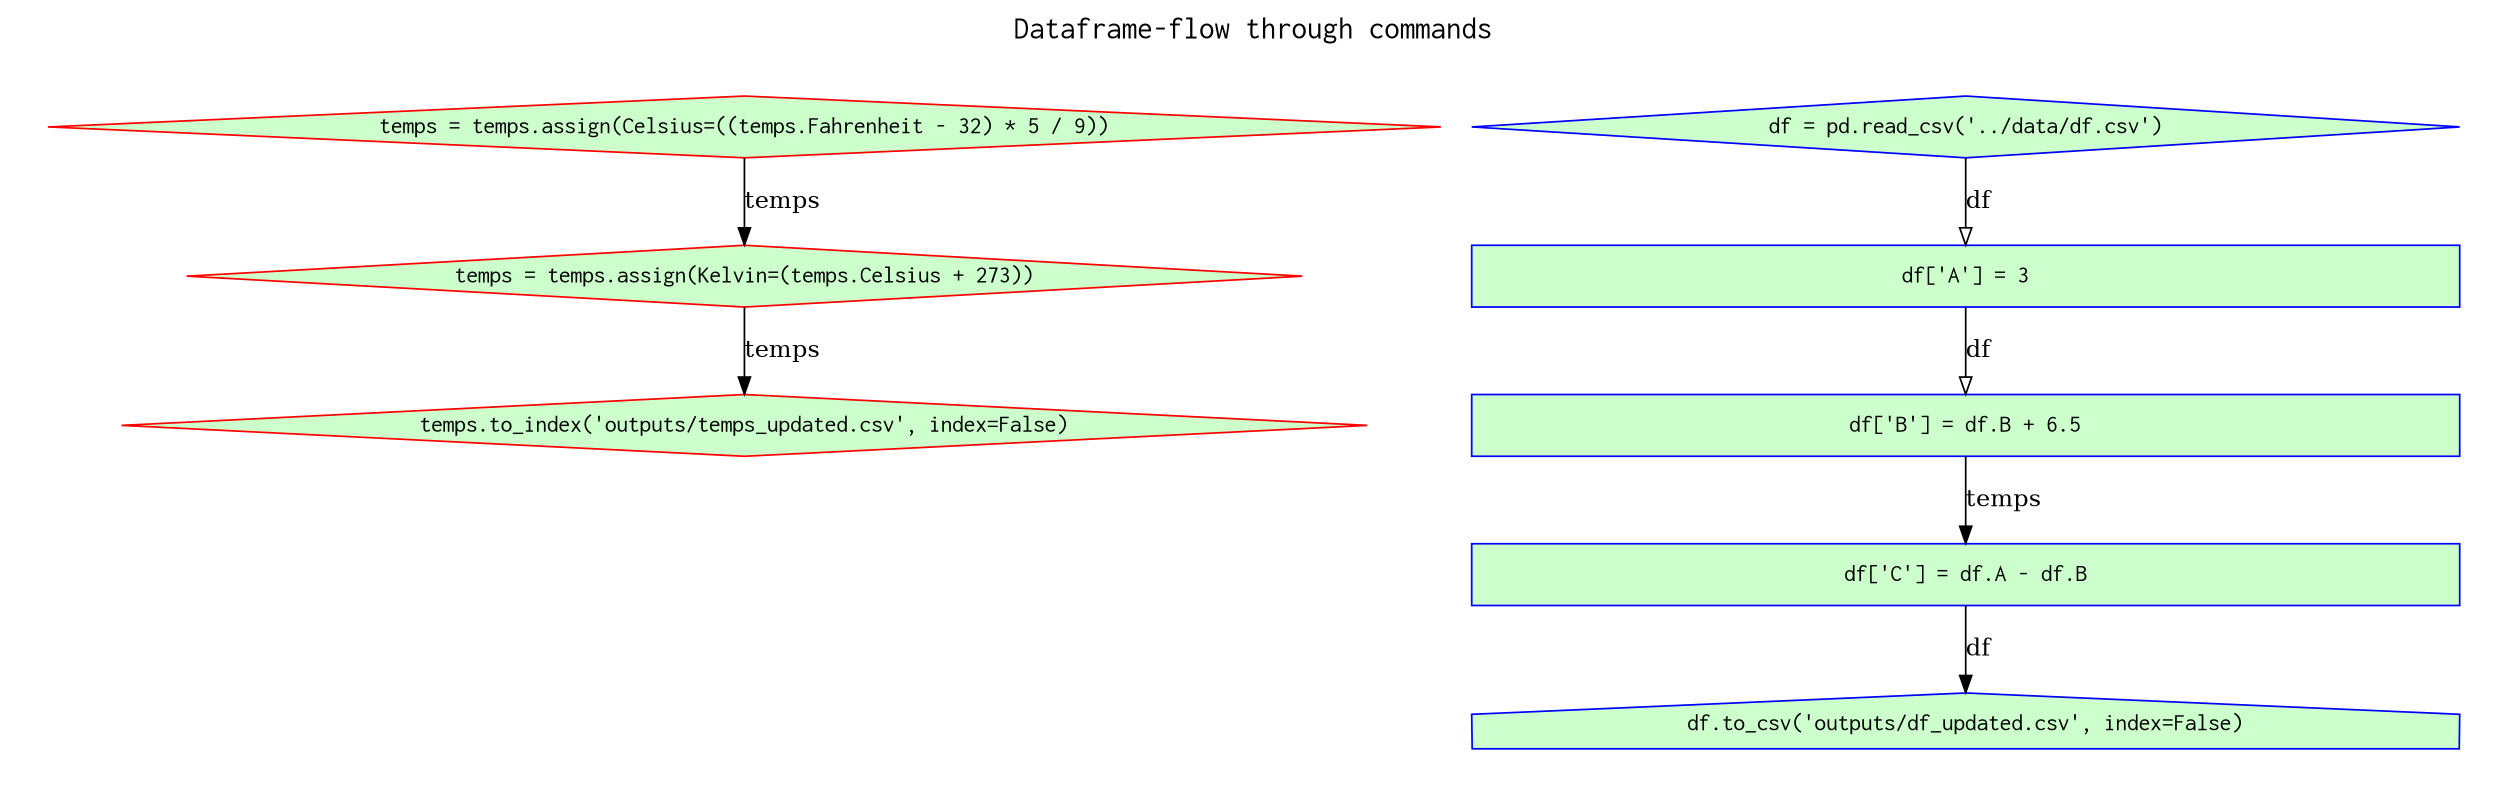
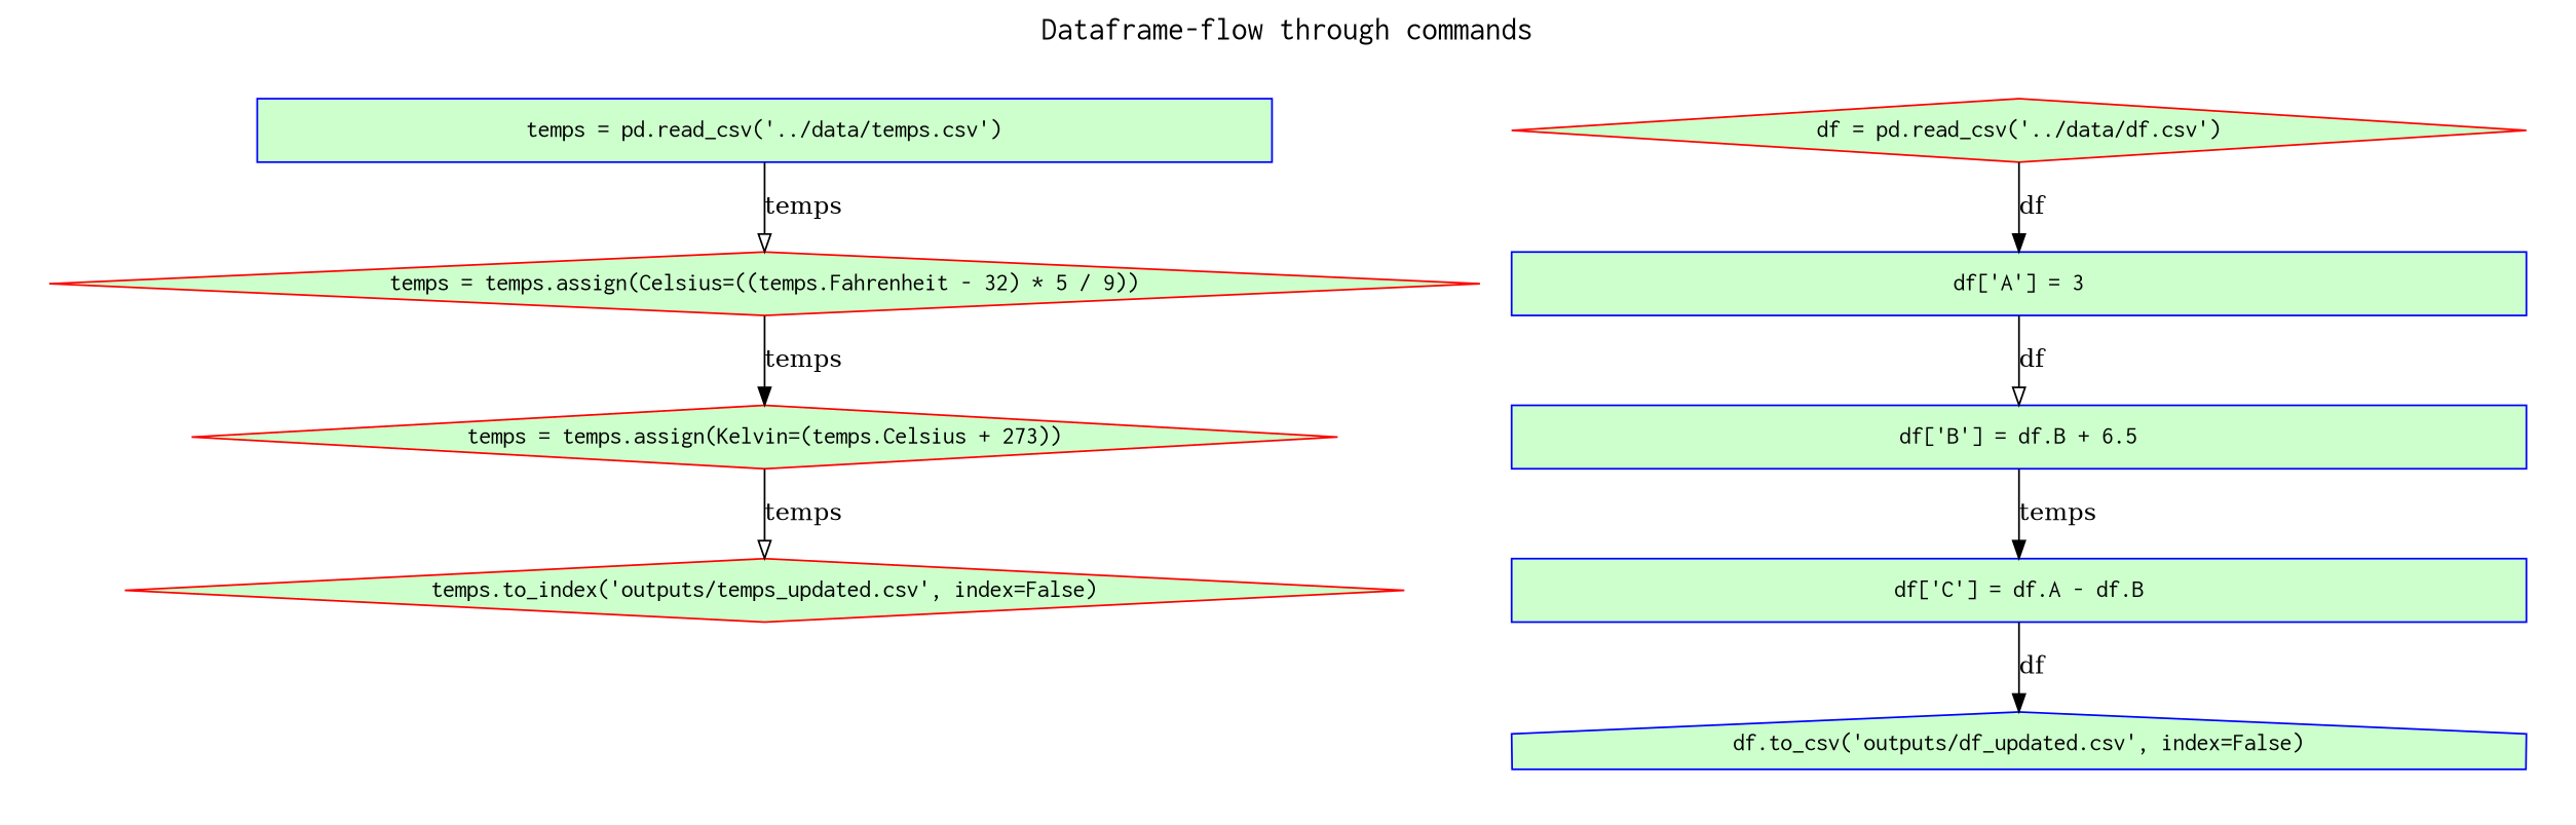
  digraph {
    fontname=Courier
    fontsize=18
    label="Dataframe-flow through commands"
    labelloc=t
    rankdir=TB
    node [color=blue fillcolor="#CCFFCC" fontname=Courier peripheries=1 shape=diamond style=filled]
    edge [arrowhead=normal]
-   n1 [label="df = pd.read_csv('../data/df.csv')" width=8]
+   n1 [color=red label="df = pd.read_csv('../data/df.csv')" width=8]
    n2 [label="df['A'] = 3" shape=box width=8]
    n3 [label="df['B'] = df.B + 6.5" shape=box width=8]
    n4 [label="df['C'] = df.A - df.B" shape=box width=8]
    n5 [label="df.to_csv('outputs/df_updated.csv', index=False)" shape=house width=8]
+   n6 [label="temps = pd.read_csv('../data/temps.csv')" shape=box width=8]
    n7 [color=red label="temps = temps.assign(Celsius=((temps.Fahrenheit - 32) * 5 / 9))" width=8]
    n8 [color=red label="temps = temps.assign(Kelvin=(temps.Celsius + 273))" width=8]
    n9 [color=red label="temps.to_index('outputs/temps_updated.csv', index=False)" width=8]
    subgraph cluster_1 {
      color=white
      label=""
      penwidth=0
      subgraph cluster_2 {
        color=white
        label=""
        penwidth=0
        n1
        n2
        n3
        n4
        n5
+       n6
        n7
        n8
        n9
      }
    }
-   n1 -> n2 [arrowhead=onormal label=df]
+   n1 -> n2 [label=df]
    n2 -> n3 [arrowhead=onormal label=df]
    n3 -> n4 [label=temps]
    n4 -> n5 [label=df]
+   n6 -> n7 [arrowhead=onormal label=temps]
    n7 -> n8 [label=temps]
-   n8 -> n9 [label=temps]
+   n8 -> n9 [arrowhead=onormal label=temps]
  }
